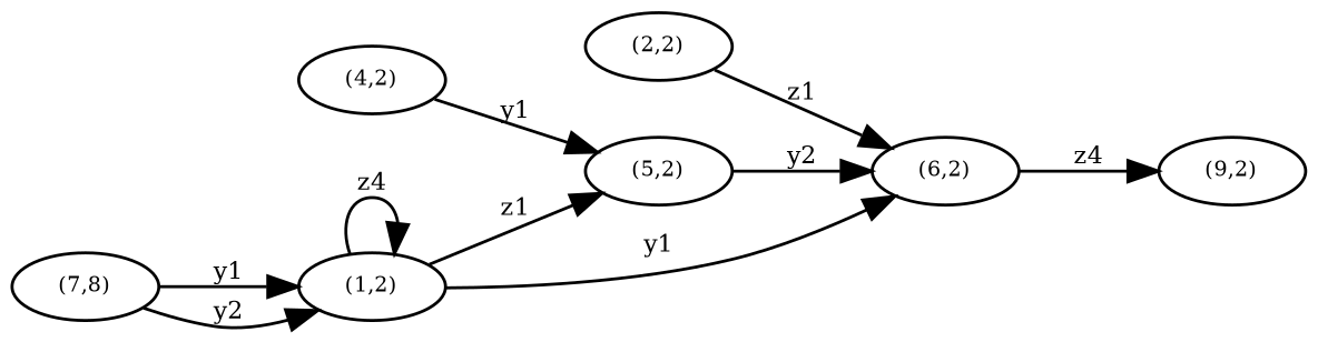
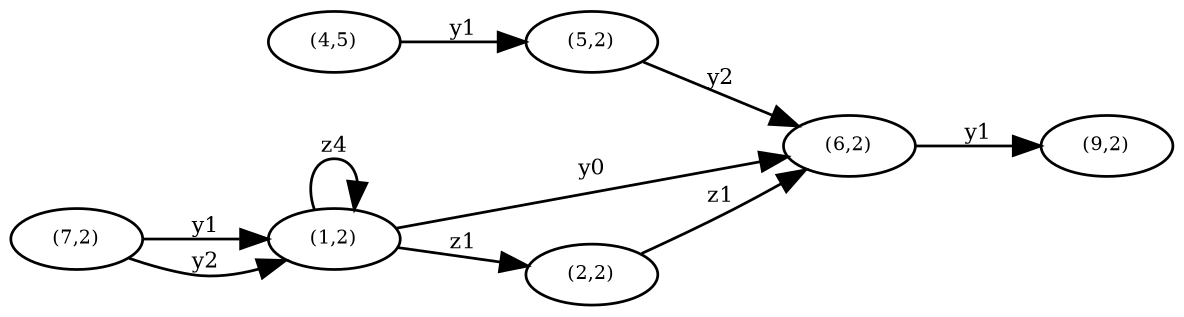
  digraph {
    rankdir=LR
    node [fontsize=7]
    edge [fontsize=8]
    n1 [height=.01 label="(1,2)" width=.01]
    n2 [height=.01 label="(6,2)" width=.01]
    n3 [height=.01 label="(2,2)" width=.01]
    n4 [height=.01 label="(9,2)" width=.01]
-   n5 [height=.01 label="(4,2)" width=.01]
+   n5 [height=.01 label="(4,5)" width=.01]
    n6 [height=.01 label="(5,2)" width=.01]
-   n7 [height=.01 label="(7,8)" width=.01]
+   n7 [height=.01 label="(7,2)" width=.01]
    n1 -> n1 [label=z4]
-   n1 -> n2 [label=y1]
-   n1 -> n6 [label=z1]
-   n2 -> n4 [label=z4]
+   n1 -> n2 [label=y0]
+   n1 -> n3 [label=z1]
+   n2 -> n4 [label=y1]
    n3 -> n2 [label=z1]
    n5 -> n6 [label=y1]
    n6 -> n2 [label=y2]
    n7 -> n1 [label=y1]
    n7 -> n1 [label=y2]
  }
